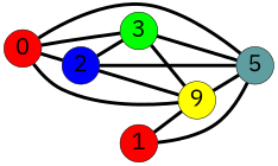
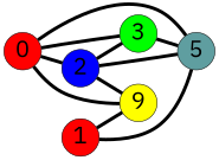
  graph {
    fontname="IBM Plex Sans"
    rankdir=LR
    splines=true
    node [color=black fillcolor=red fixedsize=true fontname="IBM Plex Sans" fontsize=42 penwidth=1 shape=circle style=filled]
    edge [color=black fontname="IBM Plex Sans" penwidth=6 style=bold]
    0 [height=0.91667 width=0.91667]
    2 [fillcolor=blue height=0.91667 width=0.91667]
    3 [fillcolor=green height=0.91667 width=0.91667]
    n4 [fillcolor=yellow height=0.91667 label=9 width=0.91667]
    5 [fillcolor=cadetblue height=0.91667 width=0.91667]
    1 [height=0.91667 width=0.91667]
    0 -- 2
    0 -- 3
    0 -- n4
    0 -- 5
    2 -- 3
    2 -- n4
    2 -- 5
-   3 -- n4
    3 -- 5
-   n4 -- 5
    1 -- n4
    1 -- 5
  }
